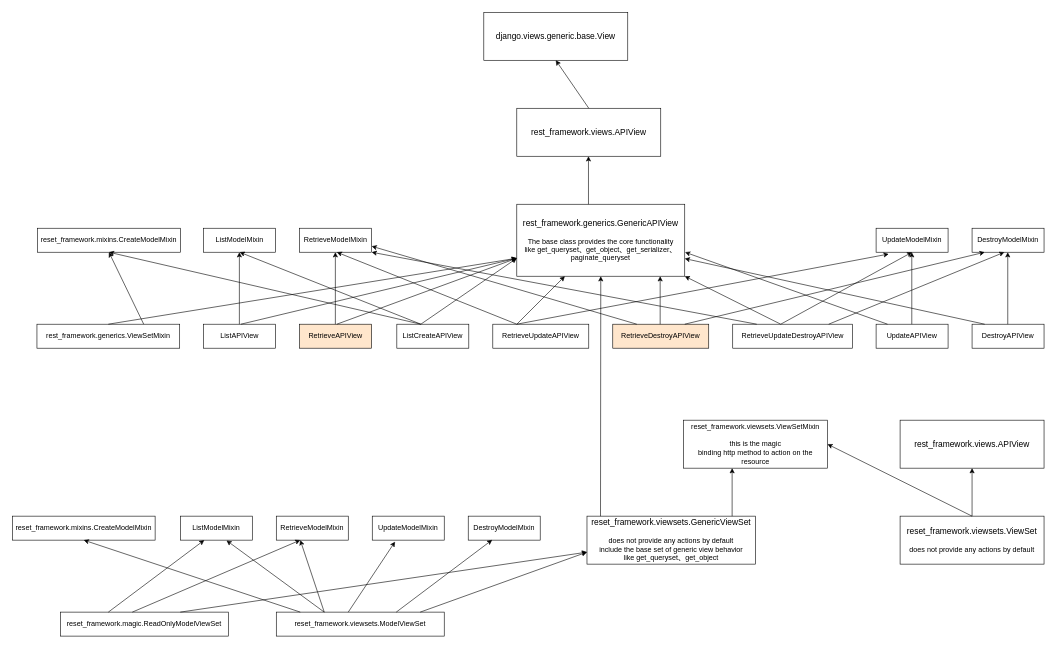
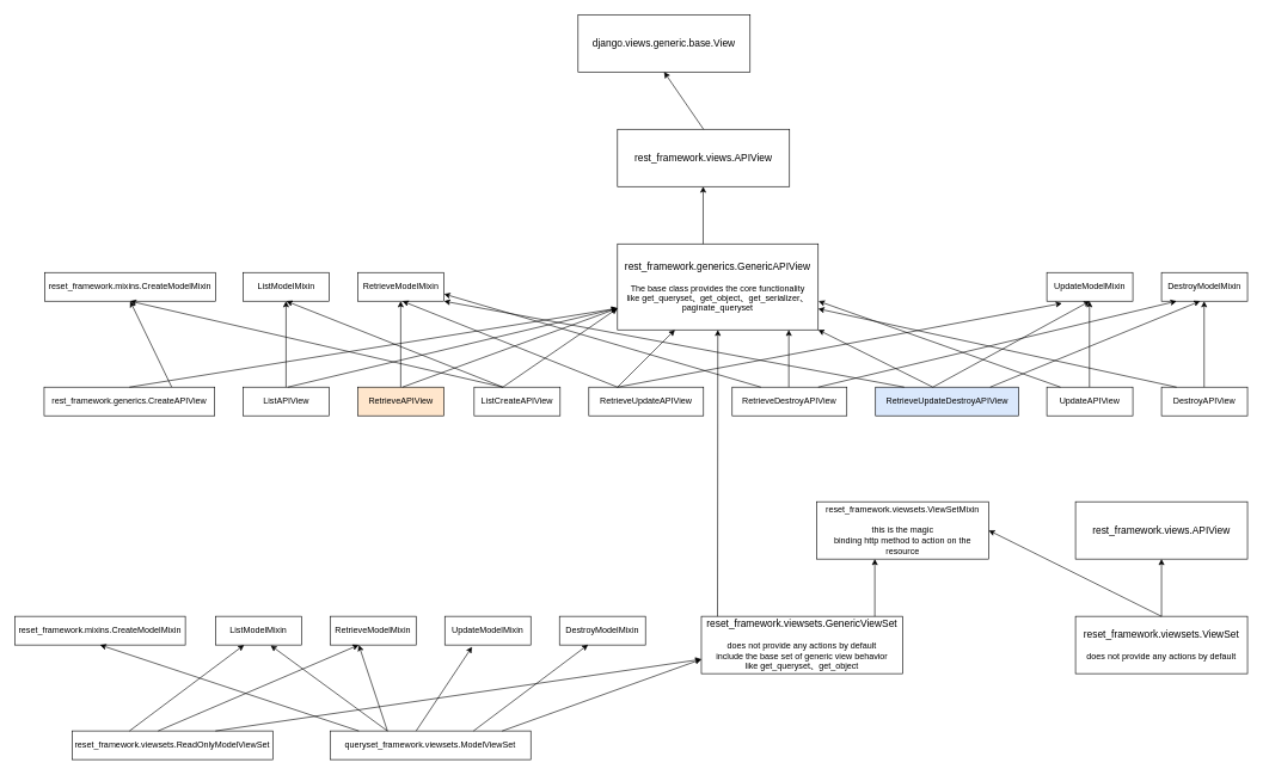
  <mxCell id="0" />
  <mxCell id="1" parent="0" />
  <mxCell id="2" value="&lt;font style=&quot;font-size: 14px;&quot;&gt;django.views.generic.base.View&lt;/font&gt;" style="rounded=0;whiteSpace=wrap;html=1;" parent="1" vertex="1"><mxGeometry x="806" y="20" width="240" height="80" as="geometry" /></mxCell>
  <mxCell id="3" value="&lt;font style=&quot;font-size: 14px;&quot;&gt;rest_framework.views.APIView&lt;/font&gt;" style="rounded=0;whiteSpace=wrap;html=1;" parent="1" vertex="1"><mxGeometry x="861" y="180" width="240" height="80" as="geometry" /></mxCell>
  <mxCell id="4" value="" style="endArrow=classic;html=1;rounded=0;entryX=0.5;entryY=1;entryDx=0;entryDy=0;" parent="1" target="2" edge="1"><mxGeometry width="50" height="50" relative="1" as="geometry"><mxPoint x="981" y="180" as="sourcePoint" /><mxPoint x="1031" y="130" as="targetPoint" /></mxGeometry></mxCell>
  <mxCell id="5" value="&lt;font style=&quot;&quot;&gt;&lt;font style=&quot;font-size: 14px;&quot;&gt;rest_framework.generics.GenericAPIView&lt;/font&gt;&lt;br&gt;&lt;div style=&quot;font-size: 12px;&quot;&gt;&lt;span style=&quot;&quot;&gt;&lt;br&gt;&lt;/span&gt;&lt;/div&gt;&lt;div style=&quot;font-size: 12px;&quot;&gt;&lt;span style=&quot;&quot;&gt;The base class provides the core functionality&lt;/span&gt;&lt;/div&gt;&lt;div style=&quot;font-size: 12px;&quot;&gt;&lt;span style=&quot;&quot;&gt;like get_queryset、get_object、get_serializer、paginate_queryset&lt;/span&gt;&lt;/div&gt;&lt;/font&gt;" style="rounded=0;whiteSpace=wrap;html=1;" parent="1" vertex="1"><mxGeometry x="861" y="340" width="280" height="120" as="geometry" /></mxCell>
  <mxCell id="6" value="" style="endArrow=classic;html=1;rounded=0;entryX=0.5;entryY=1;entryDx=0;entryDy=0;" parent="1" edge="1"><mxGeometry width="50" height="50" relative="1" as="geometry"><mxPoint x="980.5" y="340" as="sourcePoint" /><mxPoint x="980.5" y="260" as="targetPoint" /></mxGeometry></mxCell>
  <mxCell id="7" value="reset_framework.mixins.CreateModelMixin" style="rounded=0;whiteSpace=wrap;html=1;" parent="1" vertex="1"><mxGeometry x="62" y="380" width="238" height="40" as="geometry" /></mxCell>
  <mxCell id="8" value="ListModelMixin" style="rounded=0;whiteSpace=wrap;html=1;" parent="1" vertex="1"><mxGeometry x="339" y="380" width="120" height="40" as="geometry" /></mxCell>
  <mxCell id="9" value="RetrieveModelMixin" style="rounded=0;whiteSpace=wrap;html=1;" parent="1" vertex="1"><mxGeometry x="499" y="380" width="120" height="40" as="geometry" /></mxCell>
  <mxCell id="10" value="UpdateModelMixin" style="rounded=0;whiteSpace=wrap;html=1;" parent="1" vertex="1"><mxGeometry x="1460" y="380" width="120" height="40" as="geometry" /></mxCell>
  <mxCell id="11" value="DestroyModelMixin" style="rounded=0;whiteSpace=wrap;html=1;" parent="1" vertex="1"><mxGeometry x="1620" y="380" width="120" height="40" as="geometry" /></mxCell>
- <mxCell id="12" value="rest_framework.generics.ViewSetMixin" style="rounded=0;whiteSpace=wrap;html=1;" parent="1" vertex="1"><mxGeometry x="61" y="540" width="238" height="40" as="geometry" /></mxCell>
+ <mxCell id="12" value="rest_framework.generics.CreateAPIView" style="rounded=0;whiteSpace=wrap;html=1;" parent="1" vertex="1"><mxGeometry x="61" y="540" width="238" height="40" as="geometry" /></mxCell>
  <mxCell id="13" value="" style="endArrow=classic;html=1;rounded=0;entryX=0.5;entryY=1;entryDx=0;entryDy=0;" parent="1" target="7" edge="1"><mxGeometry width="50" height="50" relative="1" as="geometry"><mxPoint x="239" y="540" as="sourcePoint" /><mxPoint x="289" y="490" as="targetPoint" /></mxGeometry></mxCell>
  <mxCell id="14" value="" style="endArrow=classic;html=1;rounded=0;entryX=0;entryY=0.75;entryDx=0;entryDy=0;exitX=0.5;exitY=0;exitDx=0;exitDy=0;" parent="1" source="12" target="5" edge="1"><mxGeometry width="50" height="50" relative="1" as="geometry"><mxPoint x="441" y="540" as="sourcePoint" /><mxPoint x="491" y="490" as="targetPoint" /></mxGeometry></mxCell>
  <mxCell id="15" value="ListAPIView" style="rounded=0;whiteSpace=wrap;html=1;" parent="1" vertex="1"><mxGeometry x="339" y="540" width="120" height="40" as="geometry" /></mxCell>
  <mxCell id="16" value="" style="endArrow=classic;html=1;rounded=0;entryX=0.5;entryY=1;entryDx=0;entryDy=0;" parent="1" edge="1"><mxGeometry width="50" height="50" relative="1" as="geometry"><mxPoint x="398.5" y="540" as="sourcePoint" /><mxPoint x="398.5" y="420" as="targetPoint" /></mxGeometry></mxCell>
  <mxCell id="17" value="" style="endArrow=classic;html=1;rounded=0;" parent="1" edge="1"><mxGeometry width="50" height="50" relative="1" as="geometry"><mxPoint x="401" y="540" as="sourcePoint" /><mxPoint x="861" y="430" as="targetPoint" /></mxGeometry></mxCell>
  <mxCell id="18" value="RetrieveAPIView" style="rounded=0;whiteSpace=wrap;html=1;fillColor=#ffe6cc;" parent="1" vertex="1"><mxGeometry x="499" y="540" width="120" height="40" as="geometry" /></mxCell>
  <mxCell id="19" value="" style="endArrow=classic;html=1;rounded=0;entryX=0.5;entryY=1;entryDx=0;entryDy=0;" parent="1" edge="1"><mxGeometry width="50" height="50" relative="1" as="geometry"><mxPoint x="558.5" y="540" as="sourcePoint" /><mxPoint x="558.5" y="420" as="targetPoint" /></mxGeometry></mxCell>
  <mxCell id="20" value="" style="endArrow=classic;html=1;rounded=0;" parent="1" edge="1"><mxGeometry width="50" height="50" relative="1" as="geometry"><mxPoint x="561" y="540" as="sourcePoint" /><mxPoint x="861" y="430" as="targetPoint" /></mxGeometry></mxCell>
  <mxCell id="21" value="UpdateAPIView" style="rounded=0;whiteSpace=wrap;html=1;" parent="1" vertex="1"><mxGeometry x="1460" y="540" width="120" height="40" as="geometry" /></mxCell>
  <mxCell id="22" value="" style="endArrow=classic;html=1;rounded=0;entryX=0.5;entryY=1;entryDx=0;entryDy=0;" parent="1" edge="1"><mxGeometry width="50" height="50" relative="1" as="geometry"><mxPoint x="1519.5" y="540" as="sourcePoint" /><mxPoint x="1519.5" y="420" as="targetPoint" /></mxGeometry></mxCell>
  <mxCell id="23" value="" style="endArrow=classic;html=1;rounded=0;entryX=1.002;entryY=0.667;entryDx=0;entryDy=0;entryPerimeter=0;" parent="1" target="5" edge="1"><mxGeometry width="50" height="50" relative="1" as="geometry"><mxPoint x="1479.04" y="540" as="sourcePoint" /><mxPoint x="1381" y="421.96" as="targetPoint" /></mxGeometry></mxCell>
  <mxCell id="24" value="DestroyAPIView" style="rounded=0;whiteSpace=wrap;html=1;" parent="1" vertex="1"><mxGeometry x="1620" y="540" width="120" height="40" as="geometry" /></mxCell>
  <mxCell id="25" value="" style="endArrow=classic;html=1;rounded=0;entryX=0.5;entryY=1;entryDx=0;entryDy=0;" parent="1" edge="1"><mxGeometry width="50" height="50" relative="1" as="geometry"><mxPoint x="1679.5" y="540" as="sourcePoint" /><mxPoint x="1679.5" y="420" as="targetPoint" /></mxGeometry></mxCell>
  <mxCell id="26" value="" style="endArrow=classic;html=1;rounded=0;" parent="1" target="5" edge="1"><mxGeometry width="50" height="50" relative="1" as="geometry"><mxPoint x="1641" y="540" as="sourcePoint" /><mxPoint x="1151" y="420" as="targetPoint" /></mxGeometry></mxCell>
  <mxCell id="27" value="ListCreateAPIView" style="rounded=0;whiteSpace=wrap;html=1;" parent="1" vertex="1"><mxGeometry x="661" y="540" width="120" height="40" as="geometry" /></mxCell>
  <mxCell id="28" value="" style="endArrow=classic;html=1;rounded=0;entryX=0.5;entryY=1;entryDx=0;entryDy=0;" parent="1" target="7" edge="1"><mxGeometry width="50" height="50" relative="1" as="geometry"><mxPoint x="701" y="540" as="sourcePoint" /><mxPoint x="751" y="490" as="targetPoint" /></mxGeometry></mxCell>
  <mxCell id="29" value="" style="endArrow=classic;html=1;rounded=0;entryX=0.5;entryY=1;entryDx=0;entryDy=0;" parent="1" target="8" edge="1"><mxGeometry width="50" height="50" relative="1" as="geometry"><mxPoint x="701" y="540" as="sourcePoint" /><mxPoint x="751" y="490" as="targetPoint" /></mxGeometry></mxCell>
  <mxCell id="30" value="" style="endArrow=classic;html=1;rounded=0;entryX=0;entryY=0.75;entryDx=0;entryDy=0;" parent="1" target="5" edge="1"><mxGeometry width="50" height="50" relative="1" as="geometry"><mxPoint x="701" y="540" as="sourcePoint" /><mxPoint x="751" y="490" as="targetPoint" /></mxGeometry></mxCell>
  <mxCell id="31" value="RetrieveUpdateAPIView" style="rounded=0;whiteSpace=wrap;html=1;" parent="1" vertex="1"><mxGeometry x="821" y="540" width="160" height="40" as="geometry" /></mxCell>
  <mxCell id="32" value="" style="endArrow=classic;html=1;rounded=0;" parent="1" edge="1"><mxGeometry width="50" height="50" relative="1" as="geometry"><mxPoint x="861" y="540" as="sourcePoint" /><mxPoint x="561" y="420" as="targetPoint" /></mxGeometry></mxCell>
  <mxCell id="33" value="" style="endArrow=classic;html=1;rounded=0;" parent="1" edge="1"><mxGeometry width="50" height="50" relative="1" as="geometry"><mxPoint x="861" y="540" as="sourcePoint" /><mxPoint x="1481" y="423" as="targetPoint" /></mxGeometry></mxCell>
  <mxCell id="34" value="" style="endArrow=classic;html=1;rounded=0;entryX=0.286;entryY=1;entryDx=0;entryDy=0;entryPerimeter=0;" parent="1" target="5" edge="1"><mxGeometry width="50" height="50" relative="1" as="geometry"><mxPoint x="861" y="540" as="sourcePoint" /><mxPoint x="911" y="490" as="targetPoint" /></mxGeometry></mxCell>
- <mxCell id="35" value="RetrieveDestroyAPIView" style="rounded=0;whiteSpace=wrap;html=1;fillColor=#ffe6cc;" parent="1" vertex="1"><mxGeometry x="1021" y="540" width="160" height="40" as="geometry" /></mxCell>
- <mxCell id="36" value="RetrieveUpdateDestroyAPIView" style="rounded=0;whiteSpace=wrap;html=1;" parent="1" vertex="1"><mxGeometry x="1221" y="540" width="200" height="40" as="geometry" /></mxCell>
+ <mxCell id="35" value="RetrieveDestroyAPIView" style="rounded=0;whiteSpace=wrap;html=1;" parent="1" vertex="1"><mxGeometry x="1021" y="540" width="160" height="40" as="geometry" /></mxCell>
+ <mxCell id="36" value="RetrieveUpdateDestroyAPIView" style="rounded=0;whiteSpace=wrap;html=1;fillColor=#dae8fc;" parent="1" vertex="1"><mxGeometry x="1221" y="540" width="200" height="40" as="geometry" /></mxCell>
  <mxCell id="37" value="" style="endArrow=classic;html=1;rounded=0;entryX=1;entryY=0.75;entryDx=0;entryDy=0;" parent="1" target="9" edge="1"><mxGeometry width="50" height="50" relative="1" as="geometry"><mxPoint x="1061" y="540" as="sourcePoint" /><mxPoint x="1111" y="490" as="targetPoint" /></mxGeometry></mxCell>
  <mxCell id="38" value="" style="endArrow=classic;html=1;rounded=0;" parent="1" edge="1"><mxGeometry width="50" height="50" relative="1" as="geometry"><mxPoint x="1141" y="540" as="sourcePoint" /><mxPoint x="1641" y="420" as="targetPoint" /></mxGeometry></mxCell>
  <mxCell id="39" value="" style="endArrow=classic;html=1;rounded=0;" parent="1" edge="1"><mxGeometry width="50" height="50" relative="1" as="geometry"><mxPoint x="1100" y="540" as="sourcePoint" /><mxPoint x="1100" y="460" as="targetPoint" /></mxGeometry></mxCell>
  <mxCell id="40" value="" style="endArrow=classic;html=1;rounded=0;entryX=1;entryY=1;entryDx=0;entryDy=0;" parent="1" target="9" edge="1"><mxGeometry width="50" height="50" relative="1" as="geometry"><mxPoint x="1261" y="540" as="sourcePoint" /><mxPoint x="1311" y="490" as="targetPoint" /></mxGeometry></mxCell>
  <mxCell id="41" value="" style="endArrow=classic;html=1;rounded=0;entryX=0.5;entryY=1;entryDx=0;entryDy=0;" parent="1" target="10" edge="1"><mxGeometry width="50" height="50" relative="1" as="geometry"><mxPoint x="1301" y="540" as="sourcePoint" /><mxPoint x="1351" y="490" as="targetPoint" /></mxGeometry></mxCell>
  <mxCell id="42" value="" style="endArrow=classic;html=1;rounded=0;entryX=0.448;entryY=1;entryDx=0;entryDy=0;entryPerimeter=0;" parent="1" target="11" edge="1"><mxGeometry width="50" height="50" relative="1" as="geometry"><mxPoint x="1381" y="540" as="sourcePoint" /><mxPoint x="1431" y="490" as="targetPoint" /></mxGeometry></mxCell>
  <mxCell id="43" value="" style="endArrow=classic;html=1;rounded=0;entryX=1;entryY=1;entryDx=0;entryDy=0;" parent="1" target="5" edge="1"><mxGeometry width="50" height="50" relative="1" as="geometry"><mxPoint x="1301" y="540" as="sourcePoint" /><mxPoint x="1351" y="490" as="targetPoint" /></mxGeometry></mxCell>
  <mxCell id="44" value="reset_framework.viewsets.ViewSetMixin&lt;br&gt;&lt;br&gt;this is the magic&lt;br&gt;binding http method to action on the resource" style="rounded=0;whiteSpace=wrap;html=1;" parent="1" vertex="1"><mxGeometry x="1139" y="700" width="240" height="80" as="geometry" /></mxCell>
  <mxCell id="45" value="&lt;font style=&quot;font-size: 14px;&quot;&gt;rest_framework.views.APIView&lt;/font&gt;" style="rounded=0;whiteSpace=wrap;html=1;" parent="1" vertex="1"><mxGeometry x="1500" y="700" width="240" height="80" as="geometry" /></mxCell>
  <mxCell id="46" value="&lt;font style=&quot;font-size: 14px;&quot;&gt;reset_framework.viewsets.ViewSet&lt;/font&gt;&lt;br&gt;&lt;br&gt;does not provide any actions by default" style="rounded=0;whiteSpace=wrap;html=1;" parent="1" vertex="1"><mxGeometry x="1500" y="860" width="240" height="80" as="geometry" /></mxCell>
  <mxCell id="47" value="" style="endArrow=classic;html=1;rounded=0;entryX=1;entryY=0.5;entryDx=0;entryDy=0;" parent="1" target="44" edge="1"><mxGeometry width="50" height="50" relative="1" as="geometry"><mxPoint x="1620" y="860" as="sourcePoint" /><mxPoint x="1390" y="810" as="targetPoint" /></mxGeometry></mxCell>
  <mxCell id="48" value="" style="endArrow=classic;html=1;rounded=0;" parent="1" edge="1"><mxGeometry width="50" height="50" relative="1" as="geometry"><mxPoint x="1620" y="860" as="sourcePoint" /><mxPoint x="1620" y="780" as="targetPoint" /></mxGeometry></mxCell>
  <mxCell id="49" value="&lt;font style=&quot;&quot;&gt;&lt;span style=&quot;font-size: 14px;&quot;&gt;reset_framework.viewsets.GenericViewSet&lt;/span&gt;&lt;br&gt;&lt;br&gt;&lt;font style=&quot;font-size: 12px;&quot;&gt;does not provide any actions by default&lt;br&gt;&lt;/font&gt;include the base set of generic view behavior&lt;br&gt;like get_queryset、get_object&lt;br&gt;&lt;/font&gt;" style="rounded=0;whiteSpace=wrap;html=1;" parent="1" vertex="1"><mxGeometry x="978" y="860" width="281" height="80" as="geometry" /></mxCell>
  <mxCell id="50" value="" style="endArrow=classic;html=1;rounded=0;" parent="1" edge="1"><mxGeometry width="50" height="50" relative="1" as="geometry"><mxPoint x="1220" y="860" as="sourcePoint" /><mxPoint x="1220" y="780" as="targetPoint" /></mxGeometry></mxCell>
  <mxCell id="51" value="" style="endArrow=classic;html=1;rounded=0;entryX=0.5;entryY=1;entryDx=0;entryDy=0;" parent="1" target="5" edge="1"><mxGeometry width="50" height="50" relative="1" as="geometry"><mxPoint x="1000.54" y="860" as="sourcePoint" /><mxPoint x="1000.5" y="780" as="targetPoint" /></mxGeometry></mxCell>
  <mxCell id="52" value="ListModelMixin" style="rounded=0;whiteSpace=wrap;html=1;" parent="1" vertex="1"><mxGeometry x="300" y="860" width="120" height="40" as="geometry" /></mxCell>
  <mxCell id="53" value="RetrieveModelMixin" style="rounded=0;whiteSpace=wrap;html=1;" parent="1" vertex="1"><mxGeometry x="460" y="860" width="120" height="40" as="geometry" /></mxCell>
  <mxCell id="54" value="UpdateModelMixin" style="rounded=0;whiteSpace=wrap;html=1;" parent="1" vertex="1"><mxGeometry x="620" y="860" width="120" height="40" as="geometry" /></mxCell>
  <mxCell id="55" value="DestroyModelMixin" style="rounded=0;whiteSpace=wrap;html=1;" parent="1" vertex="1"><mxGeometry x="780" y="860" width="120" height="40" as="geometry" /></mxCell>
  <mxCell id="56" value="reset_framework.mixins.CreateModelMixin" style="rounded=0;whiteSpace=wrap;html=1;" parent="1" vertex="1"><mxGeometry x="20" y="860" width="238" height="40" as="geometry" /></mxCell>
- <mxCell id="57" value="reset_framework.magic.ReadOnlyModelViewSet" style="rounded=0;whiteSpace=wrap;html=1;" parent="1" vertex="1"><mxGeometry x="100" y="1020" width="280" height="40" as="geometry" /></mxCell>
+ <mxCell id="57" value="reset_framework.viewsets.ReadOnlyModelViewSet" style="rounded=0;whiteSpace=wrap;html=1;" parent="1" vertex="1"><mxGeometry x="100" y="1020" width="280" height="40" as="geometry" /></mxCell>
  <mxCell id="58" value="" style="endArrow=classic;html=1;rounded=0;entryX=0.333;entryY=1;entryDx=0;entryDy=0;entryPerimeter=0;" parent="1" target="52" edge="1"><mxGeometry width="50" height="50" relative="1" as="geometry"><mxPoint x="180" y="1020" as="sourcePoint" /><mxPoint x="230" y="970" as="targetPoint" /></mxGeometry></mxCell>
  <mxCell id="59" value="" style="endArrow=classic;html=1;rounded=0;entryX=0.333;entryY=1;entryDx=0;entryDy=0;entryPerimeter=0;" parent="1" target="53" edge="1"><mxGeometry width="50" height="50" relative="1" as="geometry"><mxPoint x="220" y="1020" as="sourcePoint" /><mxPoint x="270" y="970" as="targetPoint" /></mxGeometry></mxCell>
  <mxCell id="60" value="" style="endArrow=classic;html=1;rounded=0;entryX=0;entryY=0.75;entryDx=0;entryDy=0;" parent="1" target="49" edge="1"><mxGeometry width="50" height="50" relative="1" as="geometry"><mxPoint x="300" y="1020" as="sourcePoint" /><mxPoint x="350" y="970" as="targetPoint" /></mxGeometry></mxCell>
- <mxCell id="61" value="reset_framework.viewsets.ModelViewSet" style="rounded=0;whiteSpace=wrap;html=1;" parent="1" vertex="1"><mxGeometry x="460" y="1020" width="280" height="40" as="geometry" /></mxCell>
+ <mxCell id="61" value="queryset_framework.viewsets.ModelViewSet" style="rounded=0;whiteSpace=wrap;html=1;" parent="1" vertex="1"><mxGeometry x="460" y="1020" width="280" height="40" as="geometry" /></mxCell>
  <mxCell id="62" value="" style="endArrow=classic;html=1;rounded=0;entryX=0.5;entryY=1;entryDx=0;entryDy=0;" parent="1" target="56" edge="1"><mxGeometry width="50" height="50" relative="1" as="geometry"><mxPoint x="500" y="1020" as="sourcePoint" /><mxPoint x="550" y="970" as="targetPoint" /></mxGeometry></mxCell>
  <mxCell id="63" value="" style="endArrow=classic;html=1;rounded=0;" parent="1" edge="1"><mxGeometry width="50" height="50" relative="1" as="geometry"><mxPoint x="540" y="1020" as="sourcePoint" /><mxPoint x="500" y="900" as="targetPoint" /></mxGeometry></mxCell>
  <mxCell id="64" value="" style="endArrow=classic;html=1;rounded=0;entryX=0.317;entryY=1.065;entryDx=0;entryDy=0;entryPerimeter=0;" parent="1" target="54" edge="1"><mxGeometry width="50" height="50" relative="1" as="geometry"><mxPoint x="580" y="1020" as="sourcePoint" /><mxPoint x="630" y="970" as="targetPoint" /></mxGeometry></mxCell>
  <mxCell id="65" value="" style="endArrow=classic;html=1;rounded=0;entryX=0.333;entryY=0.99;entryDx=0;entryDy=0;entryPerimeter=0;" parent="1" target="55" edge="1"><mxGeometry width="50" height="50" relative="1" as="geometry"><mxPoint x="660" y="1020" as="sourcePoint" /><mxPoint x="710" y="970" as="targetPoint" /></mxGeometry></mxCell>
  <mxCell id="66" value="" style="endArrow=classic;html=1;rounded=0;entryX=0.642;entryY=1.015;entryDx=0;entryDy=0;entryPerimeter=0;" parent="1" target="52" edge="1"><mxGeometry width="50" height="50" relative="1" as="geometry"><mxPoint x="540" y="1020" as="sourcePoint" /><mxPoint x="590" y="970" as="targetPoint" /></mxGeometry></mxCell>
  <mxCell id="67" value="" style="endArrow=classic;html=1;rounded=0;entryX=0;entryY=0.75;entryDx=0;entryDy=0;" parent="1" target="49" edge="1"><mxGeometry width="50" height="50" relative="1" as="geometry"><mxPoint x="700" y="1020" as="sourcePoint" /><mxPoint x="750" y="970" as="targetPoint" /></mxGeometry></mxCell>
